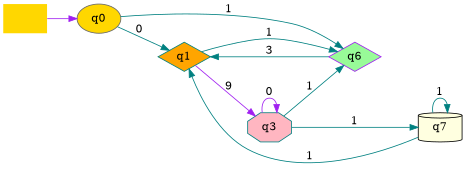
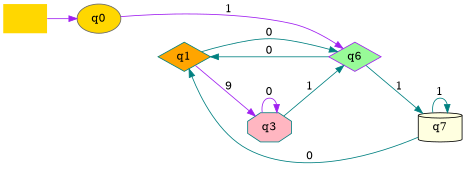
  digraph {
    rankdir=LR
    node [color=teal fillcolor=gold shape=diamond style=filled]
    edge [color=teal]
    "" [shape=none]
    q0 [color=gray40 shape=ellipse]
    q1 [fillcolor=orange]
    n4 [color=purple fillcolor=palegreen label=q6]
    q3 [fillcolor=lightpink shape=octagon]
    n6 [color=black fillcolor=lightyellow label=q7 shape=cylinder]
    "" -> q0 [color=purple]
-   q0 -> q1 [label=0]
-   q0 -> n4 [label=1]
-   q1 -> n4 [label=1]
+   q0 -> n4 [color=purple label=1]
+   q1 -> n4 [label=0]
    q1 -> q3 [color=purple label=9]
-   n4 -> q1 [label=3]
-   q3 -> n6 [label=1]
+   n4 -> q1 [label=0]
+   n4 -> n6 [label=1]
    q3 -> n4 [label=1]
    q3 -> q3 [color=purple label=0]
-   n6 -> q1 [label=1]
+   n6 -> q1 [label=0]
    n6 -> n6 [label=1]
  }
